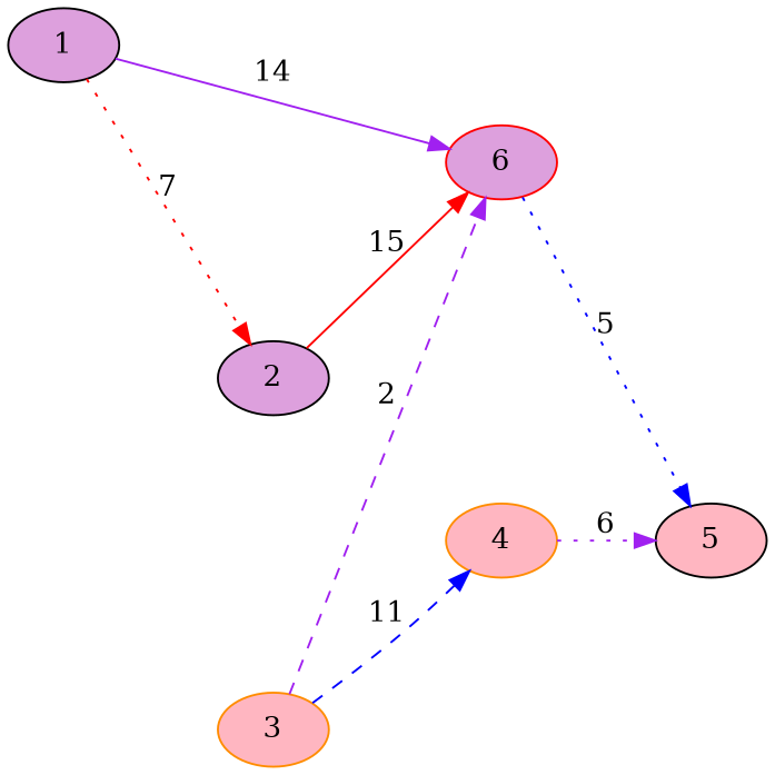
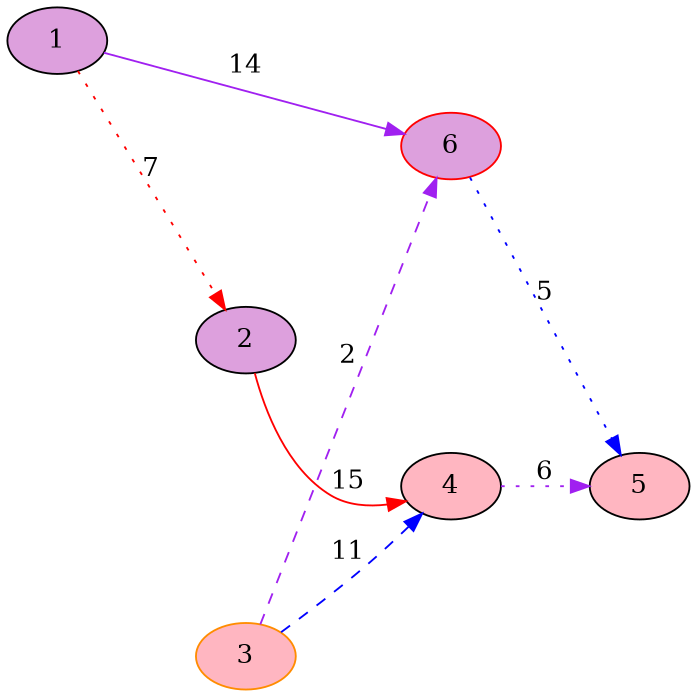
  digraph {
    nodesep=1
    rankdir=LR
    ranksep=0.525
    node [color=black fillcolor=plum style=filled]
    edge [color=purple style=dotted]
    1
    2
    6 [color=red]
-   4 [color=darkorange fillcolor=lightpink]
+   4 [fillcolor=lightpink]
    5 [fillcolor=lightpink]
    3 [color=darkorange fillcolor=lightpink]
    1 -> 2 [color=red label=7 weight=7]
    1 -> 6 [label=14 style=solid weight=14]
-   2 -> 6 [color=red label=15 style=solid weight=15]
+   2 -> 4 [color=red label=15 style=solid weight=15]
    6 -> 5 [color=blue label=5 weight=5]
    4 -> 5 [label=6 weight=6]
    3 -> 6 [label=2 style=dashed weight=2]
    3 -> 4 [color=blue label=11 style=dashed weight=11]
  }
